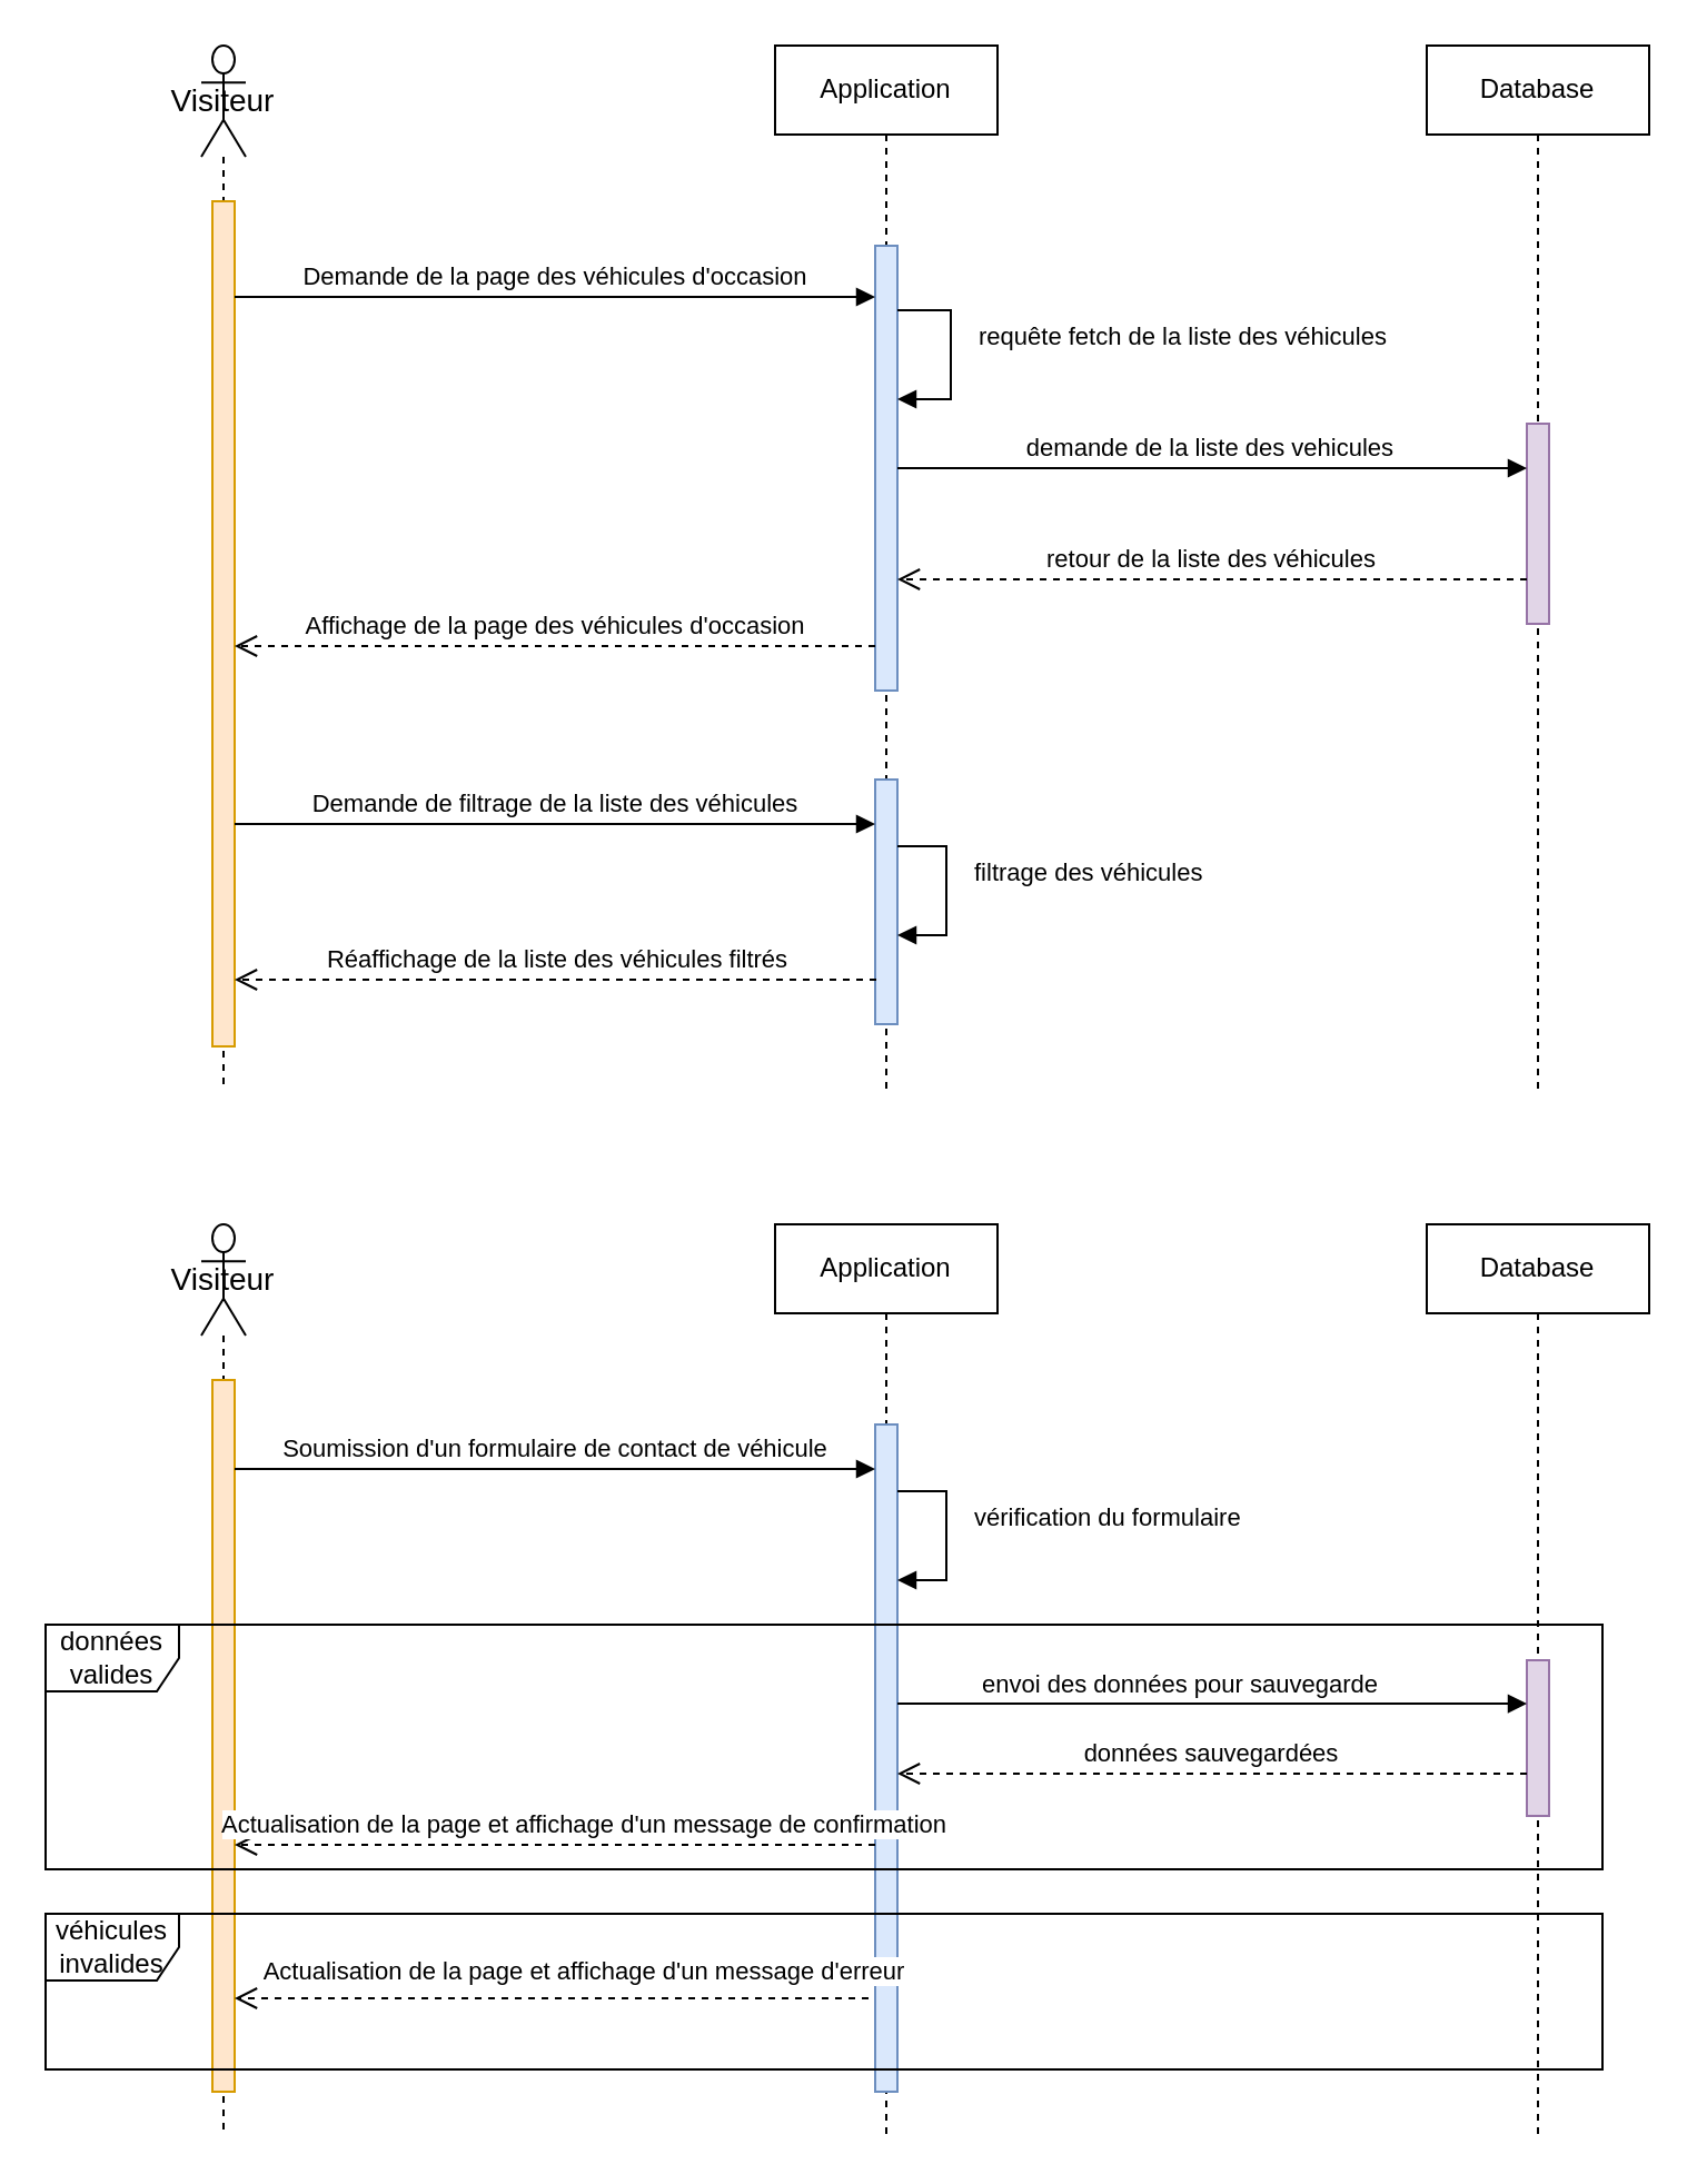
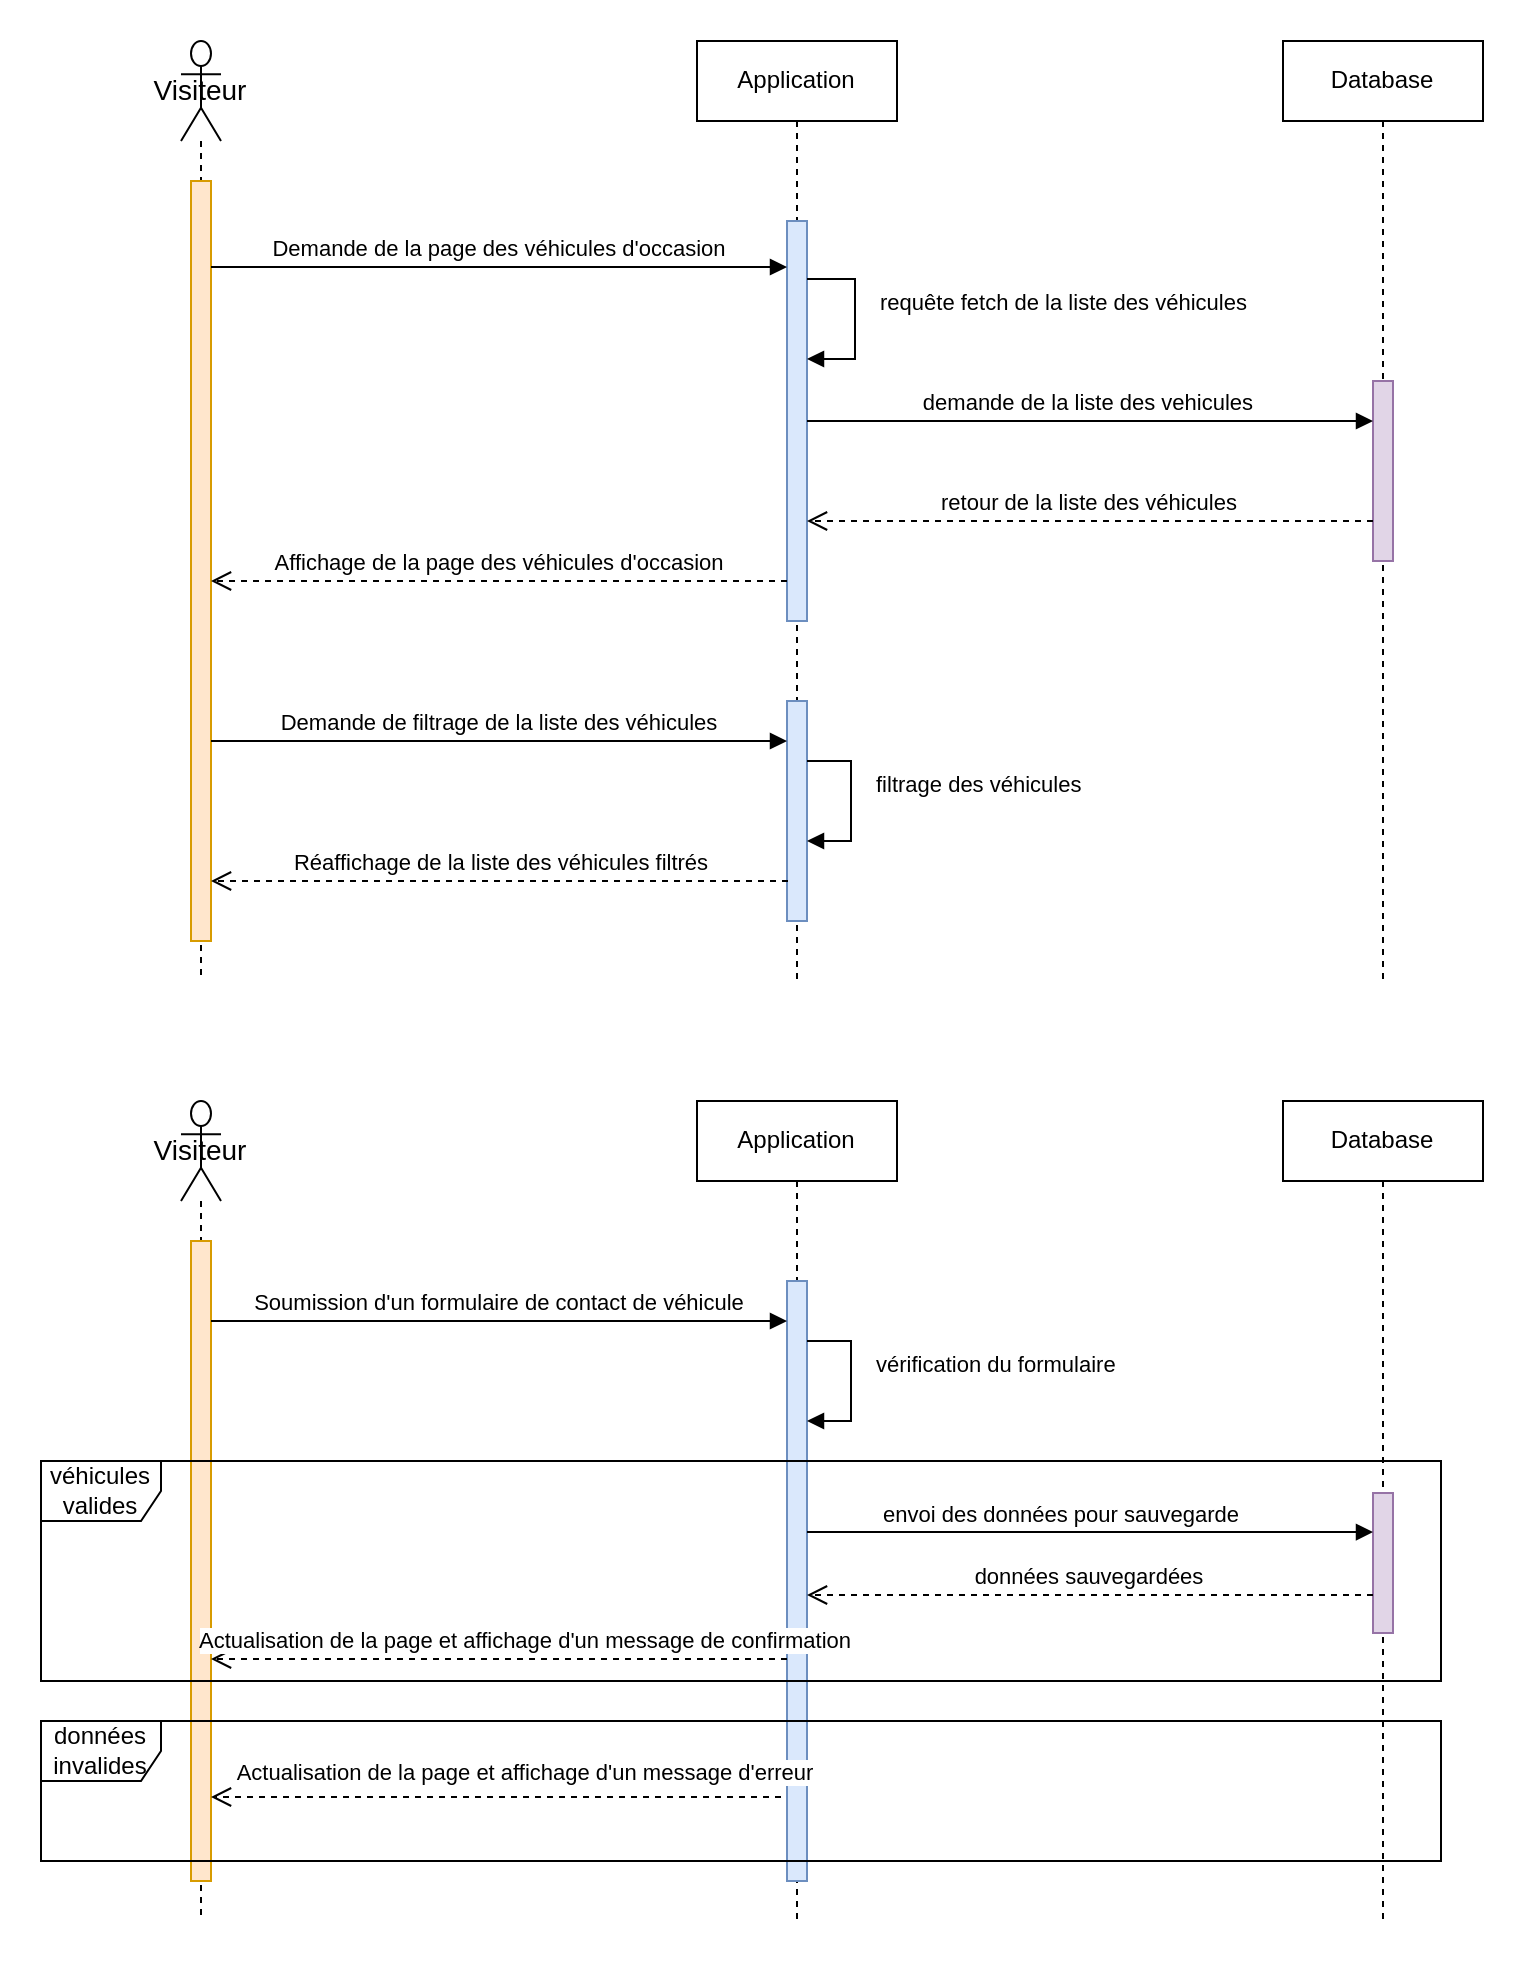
  <mxCell id="0" />
  <mxCell id="1" parent="0" />
  <mxCell id="2" value="Visiteur" style="shape=umlLifeline;perimeter=lifelinePerimeter;whiteSpace=wrap;html=1;container=1;dropTarget=0;collapsible=0;recursiveResize=0;outlineConnect=0;portConstraint=eastwest;newEdgeStyle={&quot;curved&quot;:0,&quot;rounded&quot;:0};participant=umlActor;size=50;align=center;fontSize=14;" parent="1" vertex="1"><mxGeometry x="90" y="20" width="20" height="470" as="geometry" /></mxCell>
  <mxCell id="3" value="" style="html=1;points=[[0,0,0,0,5],[0,1,0,0,-5],[1,0,0,0,5],[1,1,0,0,-5]];perimeter=orthogonalPerimeter;outlineConnect=0;targetShapes=umlLifeline;portConstraint=eastwest;newEdgeStyle={&quot;curved&quot;:0,&quot;rounded&quot;:0};labelBackgroundColor=none;fillColor=#ffe6cc;strokeColor=#d79b00;" parent="2" vertex="1"><mxGeometry x="5" y="70" width="10" height="380" as="geometry" /></mxCell>
  <mxCell id="4" value="Application" style="shape=umlLifeline;perimeter=lifelinePerimeter;whiteSpace=wrap;html=1;container=1;dropTarget=0;collapsible=0;recursiveResize=0;outlineConnect=0;portConstraint=eastwest;newEdgeStyle={&quot;curved&quot;:0,&quot;rounded&quot;:0};" parent="1" vertex="1"><mxGeometry x="348" y="20" width="100" height="470" as="geometry" /></mxCell>
  <mxCell id="5" value="" style="html=1;points=[[0,0,0,0,5],[0,1,0,0,-5],[1,0,0,0,5],[1,1,0,0,-5]];perimeter=orthogonalPerimeter;outlineConnect=0;targetShapes=umlLifeline;portConstraint=eastwest;newEdgeStyle={&quot;curved&quot;:0,&quot;rounded&quot;:0};fillColor=#dae8fc;strokeColor=#6c8ebf;" parent="4" vertex="1"><mxGeometry x="45" y="90" width="10" height="200" as="geometry" /></mxCell>
  <mxCell id="6" value="requête fetch de la liste des véhicules" style="html=1;align=left;spacingLeft=2;endArrow=block;rounded=0;edgeStyle=orthogonalEdgeStyle;curved=0;rounded=0;" parent="4" edge="1"><mxGeometry x="-0.184" y="9" relative="1" as="geometry"><mxPoint x="55" y="119" as="sourcePoint" /><Array as="points"><mxPoint x="79" y="119" /><mxPoint x="79" y="159" /></Array><mxPoint x="55" y="159" as="targetPoint" /><mxPoint as="offset" /></mxGeometry></mxCell>
  <mxCell id="7" value="" style="html=1;points=[[0,0,0,0,5],[0,1,0,0,-5],[1,0,0,0,5],[1,1,0,0,-5]];perimeter=orthogonalPerimeter;outlineConnect=0;targetShapes=umlLifeline;portConstraint=eastwest;newEdgeStyle={&quot;curved&quot;:0,&quot;rounded&quot;:0};fillColor=#dae8fc;strokeColor=#6c8ebf;" parent="4" vertex="1"><mxGeometry x="45" y="330" width="10" height="110" as="geometry" /></mxCell>
  <mxCell id="8" value="filtrage des véhicules" style="html=1;align=left;spacingLeft=2;endArrow=block;rounded=0;edgeStyle=orthogonalEdgeStyle;curved=0;rounded=0;" parent="4" source="7" target="7" edge="1"><mxGeometry x="-0.184" y="9" relative="1" as="geometry"><mxPoint x="62" y="360" as="sourcePoint" /><Array as="points"><mxPoint x="77" y="360" /><mxPoint x="77" y="400" /></Array><mxPoint x="62" y="400" as="targetPoint" /><mxPoint as="offset" /></mxGeometry></mxCell>
  <mxCell id="9" value="Database" style="shape=umlLifeline;perimeter=lifelinePerimeter;whiteSpace=wrap;html=1;container=1;dropTarget=0;collapsible=0;recursiveResize=0;outlineConnect=0;portConstraint=eastwest;newEdgeStyle={&quot;curved&quot;:0,&quot;rounded&quot;:0};" parent="1" vertex="1"><mxGeometry x="641" y="20" width="100" height="470" as="geometry" /></mxCell>
  <mxCell id="10" value="" style="html=1;points=[[0,0,0,0,5],[0,1,0,0,-5],[1,0,0,0,5],[1,1,0,0,-5]];perimeter=orthogonalPerimeter;outlineConnect=0;targetShapes=umlLifeline;portConstraint=eastwest;newEdgeStyle={&quot;curved&quot;:0,&quot;rounded&quot;:0};fillColor=#e1d5e7;strokeColor=#9673a6;" parent="9" vertex="1"><mxGeometry x="45" y="170" width="10" height="90" as="geometry" /></mxCell>
  <mxCell id="11" value="Demande de la page des véhicules d'occasion" style="html=1;verticalAlign=bottom;endArrow=block;curved=0;rounded=0;spacingLeft=0;horizontal=1;" parent="1" source="3" edge="1"><mxGeometry width="80" relative="1" as="geometry"><mxPoint x="120" y="133" as="sourcePoint" /><mxPoint x="393" y="133" as="targetPoint" /></mxGeometry></mxCell>
  <mxCell id="12" value="demande de la liste des vehicules&amp;nbsp;" style="html=1;verticalAlign=bottom;endArrow=block;curved=0;rounded=0;" parent="1" edge="1"><mxGeometry width="80" relative="1" as="geometry"><mxPoint x="403" y="210" as="sourcePoint" /><mxPoint x="686" y="210" as="targetPoint" /><Array as="points"><mxPoint x="540" y="210" /></Array></mxGeometry></mxCell>
  <mxCell id="13" value="retour de la liste des véhicules" style="html=1;verticalAlign=bottom;endArrow=open;dashed=1;endSize=8;curved=0;rounded=0;" parent="1" edge="1"><mxGeometry relative="1" as="geometry"><mxPoint x="686" y="260" as="sourcePoint" /><mxPoint x="403" y="260" as="targetPoint" /></mxGeometry></mxCell>
  <mxCell id="14" value="Affichage de la page des véhicules d'occasion" style="html=1;verticalAlign=bottom;endArrow=open;dashed=1;endSize=8;curved=0;rounded=0;" parent="1" edge="1"><mxGeometry relative="1" as="geometry"><mxPoint x="393" y="290" as="sourcePoint" /><mxPoint x="105" y="290" as="targetPoint" /></mxGeometry></mxCell>
  <mxCell id="15" value="Demande de filtrage de la liste des véhicules" style="html=1;verticalAlign=bottom;endArrow=block;curved=0;rounded=0;" parent="1" edge="1"><mxGeometry width="80" relative="1" as="geometry"><mxPoint x="105" y="370" as="sourcePoint" /><mxPoint x="393" y="370" as="targetPoint" /></mxGeometry></mxCell>
  <mxCell id="16" value="Réaffichage de la liste des véhicules filtrés" style="html=1;verticalAlign=bottom;endArrow=open;dashed=1;endSize=8;curved=0;rounded=0;" parent="1" edge="1"><mxGeometry relative="1" as="geometry"><mxPoint x="393.5" y="440" as="sourcePoint" /><mxPoint x="105" y="440" as="targetPoint" /></mxGeometry></mxCell>
  <mxCell id="17" value="Visiteur" style="shape=umlLifeline;perimeter=lifelinePerimeter;whiteSpace=wrap;html=1;container=1;dropTarget=0;collapsible=0;recursiveResize=0;outlineConnect=0;portConstraint=eastwest;newEdgeStyle={&quot;curved&quot;:0,&quot;rounded&quot;:0};participant=umlActor;size=50;align=center;fontSize=14;" parent="1" vertex="1"><mxGeometry x="90" y="550" width="20" height="410" as="geometry" /></mxCell>
  <mxCell id="18" value="" style="html=1;points=[[0,0,0,0,5],[0,1,0,0,-5],[1,0,0,0,5],[1,1,0,0,-5]];perimeter=orthogonalPerimeter;outlineConnect=0;targetShapes=umlLifeline;portConstraint=eastwest;newEdgeStyle={&quot;curved&quot;:0,&quot;rounded&quot;:0};fillColor=#ffe6cc;strokeColor=#d79b00;" parent="17" vertex="1"><mxGeometry x="5" y="70" width="10" height="320" as="geometry" /></mxCell>
  <mxCell id="19" value="Application" style="shape=umlLifeline;perimeter=lifelinePerimeter;whiteSpace=wrap;html=1;container=1;dropTarget=0;collapsible=0;recursiveResize=0;outlineConnect=0;portConstraint=eastwest;newEdgeStyle={&quot;curved&quot;:0,&quot;rounded&quot;:0};" parent="1" vertex="1"><mxGeometry x="348" y="550" width="100" height="410" as="geometry" /></mxCell>
  <mxCell id="20" value="" style="html=1;points=[[0,0,0,0,5],[0,1,0,0,-5],[1,0,0,0,5],[1,1,0,0,-5]];perimeter=orthogonalPerimeter;outlineConnect=0;targetShapes=umlLifeline;portConstraint=eastwest;newEdgeStyle={&quot;curved&quot;:0,&quot;rounded&quot;:0};fillColor=#dae8fc;strokeColor=#6c8ebf;" parent="19" vertex="1"><mxGeometry x="45" y="90" width="10" height="300" as="geometry" /></mxCell>
  <mxCell id="21" value="Database" style="shape=umlLifeline;perimeter=lifelinePerimeter;whiteSpace=wrap;html=1;container=1;dropTarget=0;collapsible=0;recursiveResize=0;outlineConnect=0;portConstraint=eastwest;newEdgeStyle={&quot;curved&quot;:0,&quot;rounded&quot;:0};" parent="1" vertex="1"><mxGeometry x="641" y="550" width="100" height="410" as="geometry" /></mxCell>
  <mxCell id="22" value="" style="html=1;points=[[0,0,0,0,5],[0,1,0,0,-5],[1,0,0,0,5],[1,1,0,0,-5]];perimeter=orthogonalPerimeter;outlineConnect=0;targetShapes=umlLifeline;portConstraint=eastwest;newEdgeStyle={&quot;curved&quot;:0,&quot;rounded&quot;:0};fillColor=#e1d5e7;strokeColor=#9673a6;" parent="21" vertex="1"><mxGeometry x="45" y="196" width="10" height="70" as="geometry" /></mxCell>
  <mxCell id="23" value="Soumission d'un formulaire de contact de véhicule" style="html=1;verticalAlign=bottom;endArrow=block;curved=0;rounded=0;" parent="1" source="18" edge="1"><mxGeometry width="80" relative="1" as="geometry"><mxPoint x="110" y="660" as="sourcePoint" /><mxPoint x="393" y="660" as="targetPoint" /></mxGeometry></mxCell>
  <mxCell id="24" value="vérification du formulaire" style="html=1;align=left;spacingLeft=2;endArrow=block;rounded=0;edgeStyle=orthogonalEdgeStyle;curved=0;rounded=0;" parent="1" edge="1"><mxGeometry x="-0.184" y="9" relative="1" as="geometry"><mxPoint x="403" y="670" as="sourcePoint" /><Array as="points"><mxPoint x="425" y="670" /><mxPoint x="425" y="710" /></Array><mxPoint x="403" y="710" as="targetPoint" /><mxPoint as="offset" /></mxGeometry></mxCell>
  <mxCell id="25" value="envoi des données pour sauvegarde" style="html=1;verticalAlign=bottom;endArrow=block;curved=0;rounded=0;" parent="1" edge="1"><mxGeometry x="-0.102" width="80" relative="1" as="geometry"><mxPoint x="403" y="765.55" as="sourcePoint" /><mxPoint x="686" y="765.55" as="targetPoint" /><mxPoint as="offset" /></mxGeometry></mxCell>
- <mxCell id="26" value="données valides" style="shape=umlFrame;whiteSpace=wrap;html=1;pointerEvents=0;" parent="1" vertex="1"><mxGeometry x="20" y="730" width="700" height="110" as="geometry" /></mxCell>
+ <mxCell id="26" value="véhicules valides" style="shape=umlFrame;whiteSpace=wrap;html=1;pointerEvents=0;" parent="1" vertex="1"><mxGeometry x="20" y="730" width="700" height="110" as="geometry" /></mxCell>
  <mxCell id="27" value="données sauvegardées" style="html=1;verticalAlign=bottom;endArrow=open;dashed=1;endSize=8;curved=0;rounded=0;" parent="1" edge="1"><mxGeometry relative="1" as="geometry"><mxPoint x="686" y="797" as="sourcePoint" /><mxPoint x="403" y="797" as="targetPoint" /></mxGeometry></mxCell>
  <mxCell id="28" value="Actualisation de la page et affichage d'un message de confirmation" style="html=1;verticalAlign=bottom;endArrow=open;dashed=1;endSize=8;curved=0;rounded=0;" parent="1" target="18" edge="1"><mxGeometry x="-0.093" relative="1" as="geometry"><mxPoint x="393" y="829" as="sourcePoint" /><mxPoint x="120" y="829" as="targetPoint" /><mxPoint as="offset" /></mxGeometry></mxCell>
- <mxCell id="29" value="véhicules invalides" style="shape=umlFrame;whiteSpace=wrap;html=1;pointerEvents=0;" parent="1" vertex="1"><mxGeometry x="20" y="860" width="700" height="70" as="geometry" /></mxCell>
+ <mxCell id="29" value="données invalides" style="shape=umlFrame;whiteSpace=wrap;html=1;pointerEvents=0;" parent="1" vertex="1"><mxGeometry x="20" y="860" width="700" height="70" as="geometry" /></mxCell>
  <mxCell id="30" value="Actualisation de la page et affichage d'un message d'erreur" style="html=1;verticalAlign=bottom;endArrow=open;dashed=1;endSize=8;curved=0;rounded=0;" parent="1" target="18" edge="1"><mxGeometry x="-0.105" y="-3" relative="1" as="geometry"><mxPoint x="390" y="898" as="sourcePoint" /><mxPoint x="130" y="898" as="targetPoint" /><mxPoint as="offset" /></mxGeometry></mxCell>
